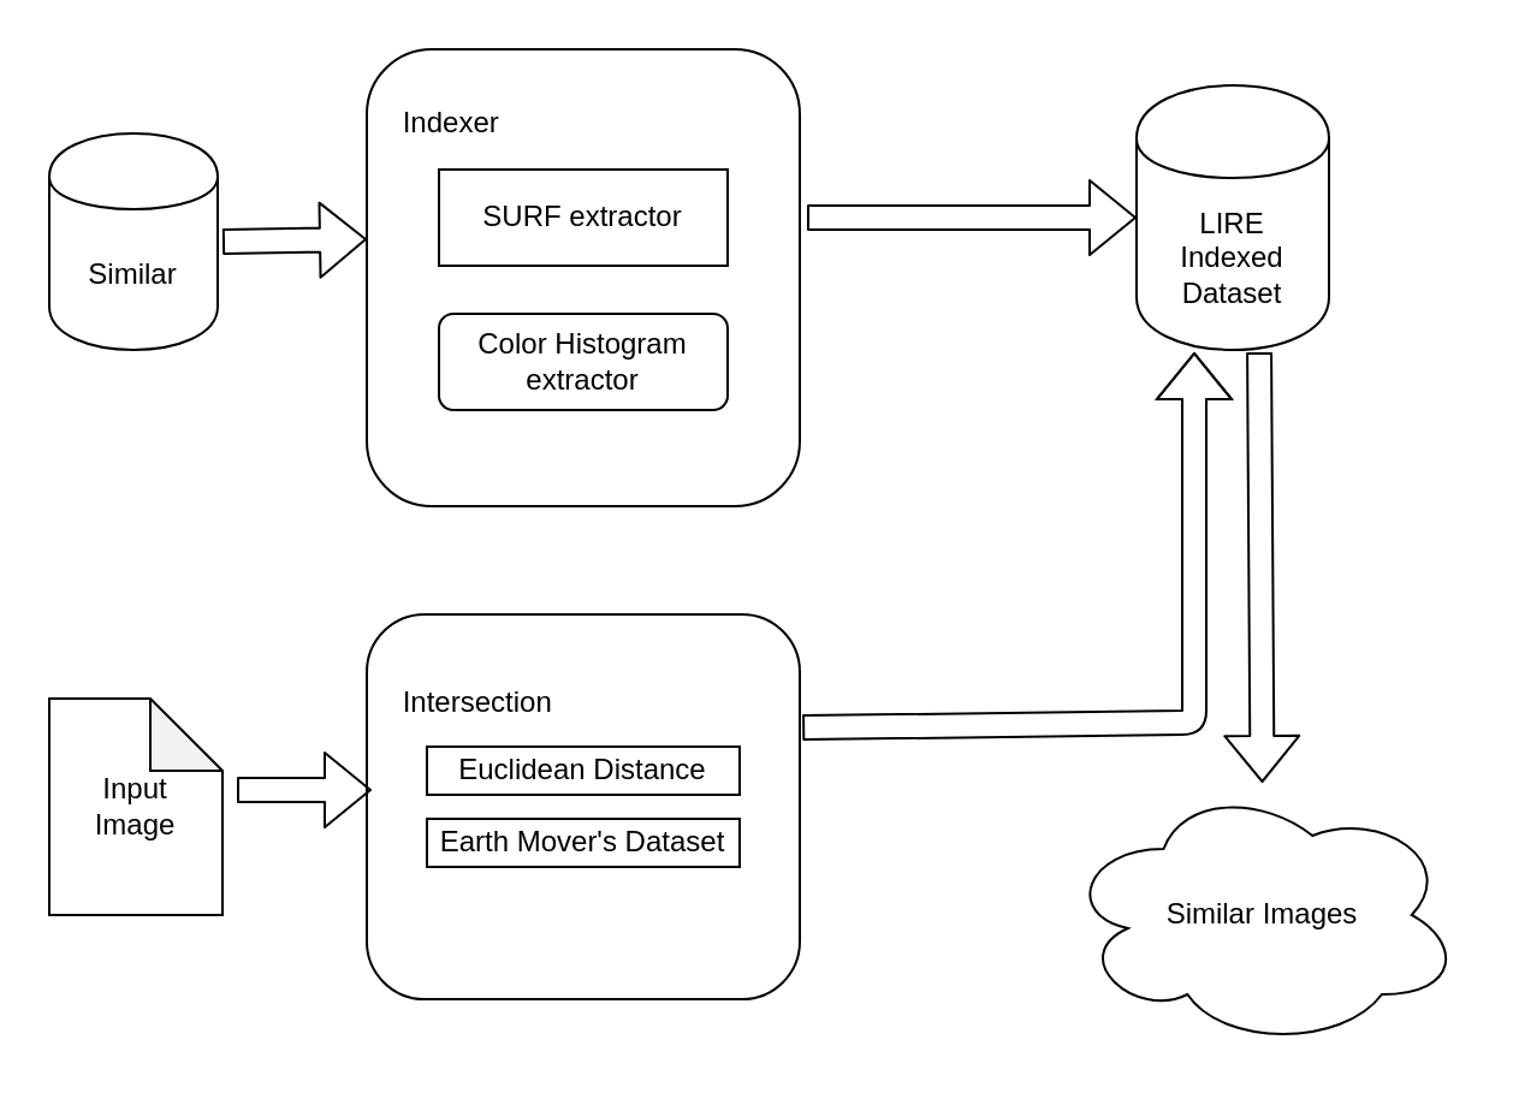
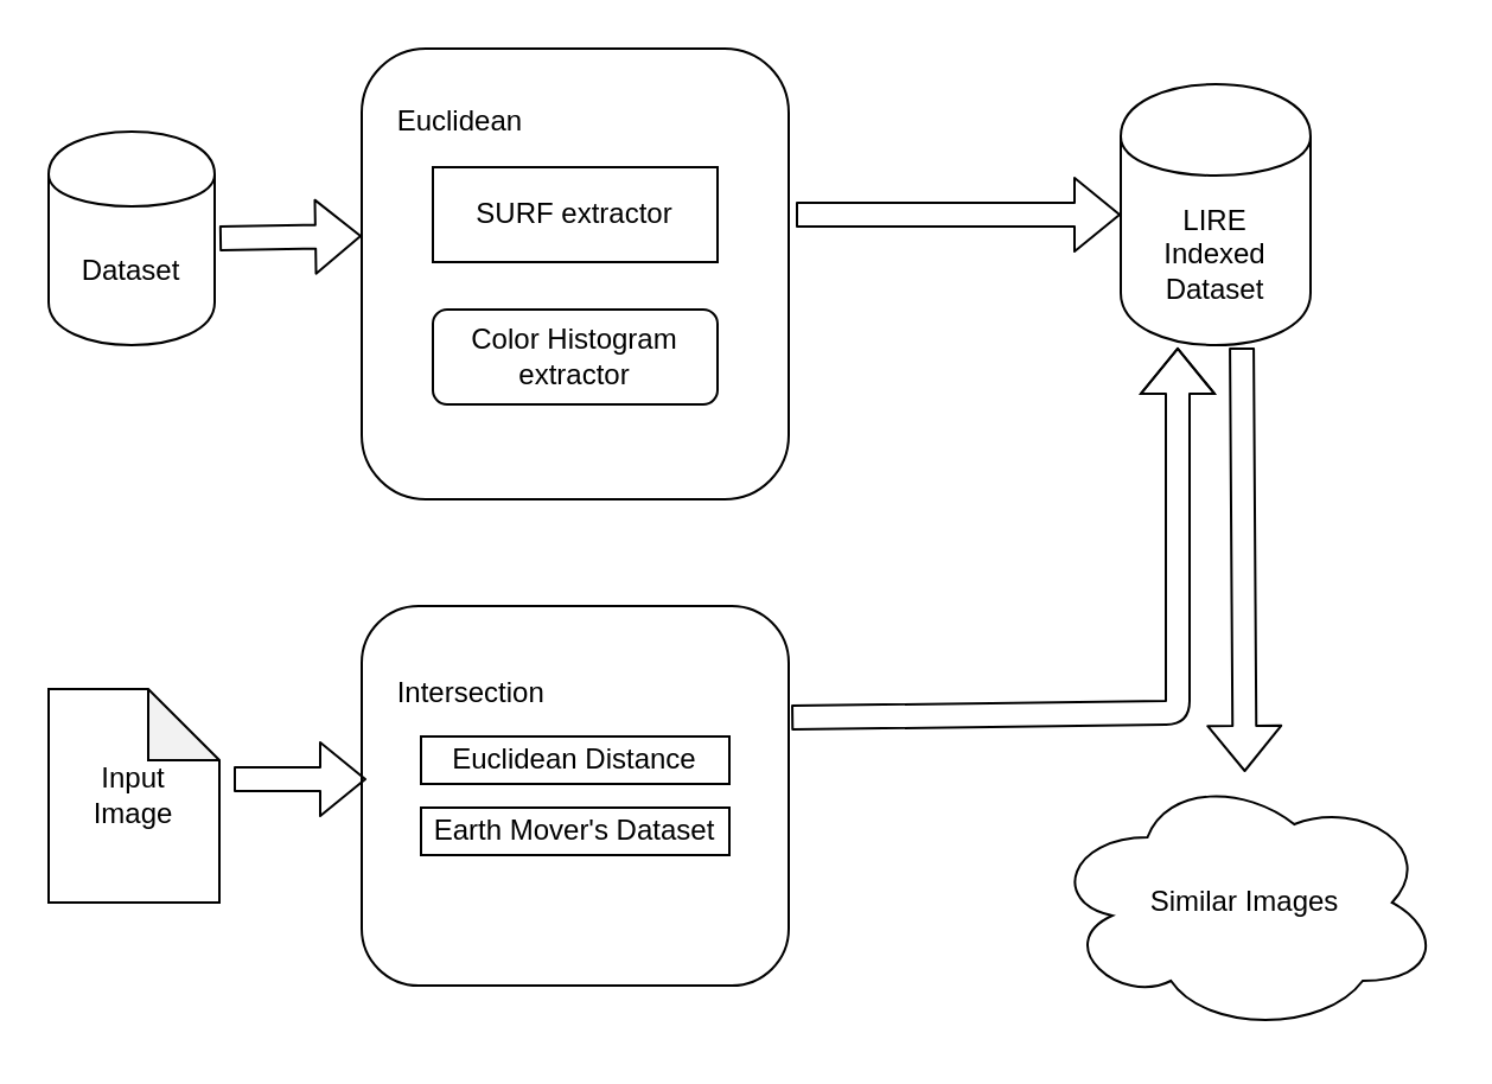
  <mxCell id="0" />
  <mxCell id="1" parent="0" />
- <mxCell id="2" value="Similar" style="shape=cylinder;whiteSpace=wrap;html=1;boundedLbl=1;backgroundOutline=1;" vertex="1" parent="1"><mxGeometry x="20" y="55" width="70" height="90" as="geometry" /></mxCell>
- <mxCell id="3" value="&lt;div&gt;&lt;span&gt;&amp;nbsp; &amp;nbsp; Indexer&lt;/span&gt;&lt;/div&gt;&lt;div&gt;&lt;span&gt;&lt;br&gt;&lt;/span&gt;&lt;/div&gt;&lt;div&gt;&lt;span&gt;&lt;br&gt;&lt;/span&gt;&lt;/div&gt;&lt;div&gt;&lt;span&gt;&lt;br&gt;&lt;/span&gt;&lt;/div&gt;&lt;div&gt;&lt;span&gt;&lt;br&gt;&lt;/span&gt;&lt;/div&gt;&lt;div&gt;&lt;span&gt;&lt;br&gt;&lt;/span&gt;&lt;/div&gt;&lt;div&gt;&lt;span&gt;&lt;br&gt;&lt;/span&gt;&lt;/div&gt;&lt;div&gt;&lt;span&gt;&lt;br&gt;&lt;/span&gt;&lt;/div&gt;&lt;div&gt;&lt;span&gt;&lt;br&gt;&lt;/span&gt;&lt;/div&gt;&lt;div&gt;&lt;br&gt;&lt;/div&gt;" style="rounded=1;whiteSpace=wrap;html=1;align=left;" vertex="1" parent="1"><mxGeometry x="152" y="20" width="180" height="190" as="geometry" /></mxCell>
+ <mxCell id="2" value="Dataset" style="shape=cylinder;whiteSpace=wrap;html=1;boundedLbl=1;backgroundOutline=1;" vertex="1" parent="1"><mxGeometry x="20" y="55" width="70" height="90" as="geometry" /></mxCell>
+ <mxCell id="3" value="&lt;div&gt;&lt;span&gt;&amp;nbsp; &amp;nbsp; Euclidean&lt;/span&gt;&lt;/div&gt;&lt;div&gt;&lt;span&gt;&lt;br&gt;&lt;/span&gt;&lt;/div&gt;&lt;div&gt;&lt;span&gt;&lt;br&gt;&lt;/span&gt;&lt;/div&gt;&lt;div&gt;&lt;span&gt;&lt;br&gt;&lt;/span&gt;&lt;/div&gt;&lt;div&gt;&lt;span&gt;&lt;br&gt;&lt;/span&gt;&lt;/div&gt;&lt;div&gt;&lt;span&gt;&lt;br&gt;&lt;/span&gt;&lt;/div&gt;&lt;div&gt;&lt;span&gt;&lt;br&gt;&lt;/span&gt;&lt;/div&gt;&lt;div&gt;&lt;span&gt;&lt;br&gt;&lt;/span&gt;&lt;/div&gt;&lt;div&gt;&lt;span&gt;&lt;br&gt;&lt;/span&gt;&lt;/div&gt;&lt;div&gt;&lt;br&gt;&lt;/div&gt;" style="rounded=1;whiteSpace=wrap;html=1;align=left;" vertex="1" parent="1"><mxGeometry x="152" y="20" width="180" height="190" as="geometry" /></mxCell>
  <mxCell id="4" value="SURF extractor" style="rounded=0;whiteSpace=wrap;html=1;" vertex="1" parent="1"><mxGeometry x="182" y="70" width="120" height="40" as="geometry" /></mxCell>
  <mxCell id="5" value="Color Histogram extractor" style="whiteSpace=wrap;html=1;rounded=1;" vertex="1" parent="1"><mxGeometry x="182" y="130" width="120" height="40" as="geometry" /></mxCell>
  <mxCell id="6" value="" style="shape=flexArrow;endArrow=classic;html=1;exitX=1;exitY=0.7;exitDx=0;exitDy=0;entryX=0;entryY=0.5;entryDx=0;entryDy=0;" edge="1" parent="1"><mxGeometry width="50" height="50" relative="1" as="geometry"><mxPoint x="92" y="100" as="sourcePoint" /><mxPoint x="152" y="99" as="targetPoint" /></mxGeometry></mxCell>
  <mxCell id="7" value="LIRE &lt;br&gt;Indexed Dataset" style="shape=cylinder;whiteSpace=wrap;html=1;boundedLbl=1;backgroundOutline=1;" vertex="1" parent="1"><mxGeometry x="472" y="35" width="80" height="110" as="geometry" /></mxCell>
  <mxCell id="8" value="" style="shape=flexArrow;endArrow=classic;html=1;entryX=0;entryY=0.5;entryDx=0;entryDy=0;" edge="1" parent="1" target="7"><mxGeometry width="50" height="50" relative="1" as="geometry"><mxPoint x="335" y="90" as="sourcePoint" /><mxPoint x="352" y="230" as="targetPoint" /></mxGeometry></mxCell>
  <mxCell id="9" value="Input&lt;br&gt;Image" style="shape=note;whiteSpace=wrap;html=1;backgroundOutline=1;darkOpacity=0.05;" vertex="1" parent="1"><mxGeometry x="20" y="290" width="72" height="90" as="geometry" /></mxCell>
  <mxCell id="10" value="&amp;nbsp; &amp;nbsp; Intersection&lt;br&gt;&lt;br&gt;&lt;br&gt;&lt;br&gt;&lt;br&gt;&lt;br&gt;&lt;br&gt;" style="rounded=1;whiteSpace=wrap;html=1;align=left;" vertex="1" parent="1"><mxGeometry x="152" y="255" width="180" height="160" as="geometry" /></mxCell>
  <mxCell id="11" value="Euclidean Distance" style="rounded=0;whiteSpace=wrap;html=1;" vertex="1" parent="1"><mxGeometry x="177" y="310" width="130" height="20" as="geometry" /></mxCell>
  <mxCell id="12" value="Earth Mover's Dataset" style="rounded=0;whiteSpace=wrap;html=1;" vertex="1" parent="1"><mxGeometry x="177" y="340" width="130" height="20" as="geometry" /></mxCell>
  <mxCell id="13" value="" style="shape=flexArrow;endArrow=classic;html=1;" edge="1" parent="1"><mxGeometry width="50" height="50" relative="1" as="geometry"><mxPoint x="98" y="328" as="sourcePoint" /><mxPoint x="154" y="328" as="targetPoint" /></mxGeometry></mxCell>
  <mxCell id="14" value="" style="shape=flexArrow;endArrow=classic;html=1;entryX=0.3;entryY=1.009;entryDx=0;entryDy=0;entryPerimeter=0;exitX=1.006;exitY=0.294;exitDx=0;exitDy=0;exitPerimeter=0;" edge="1" parent="1" source="10" target="7"><mxGeometry width="50" height="50" relative="1" as="geometry"><mxPoint x="302" y="280" as="sourcePoint" /><mxPoint x="442" y="260" as="targetPoint" /><Array as="points"><mxPoint x="496" y="300" /></Array></mxGeometry></mxCell>
  <mxCell id="15" value="" style="shape=flexArrow;endArrow=classic;html=1;exitX=0.638;exitY=1.009;exitDx=0;exitDy=0;exitPerimeter=0;" edge="1" parent="1" source="7" target="16"><mxGeometry width="50" height="50" relative="1" as="geometry"><mxPoint x="562" y="255" as="sourcePoint" /><mxPoint x="523" y="340" as="targetPoint" /></mxGeometry></mxCell>
  <mxCell id="16" value="Similar Images" style="ellipse;shape=cloud;whiteSpace=wrap;html=1;" vertex="1" parent="1"><mxGeometry x="442" y="325" width="165" height="110" as="geometry" /></mxCell>
